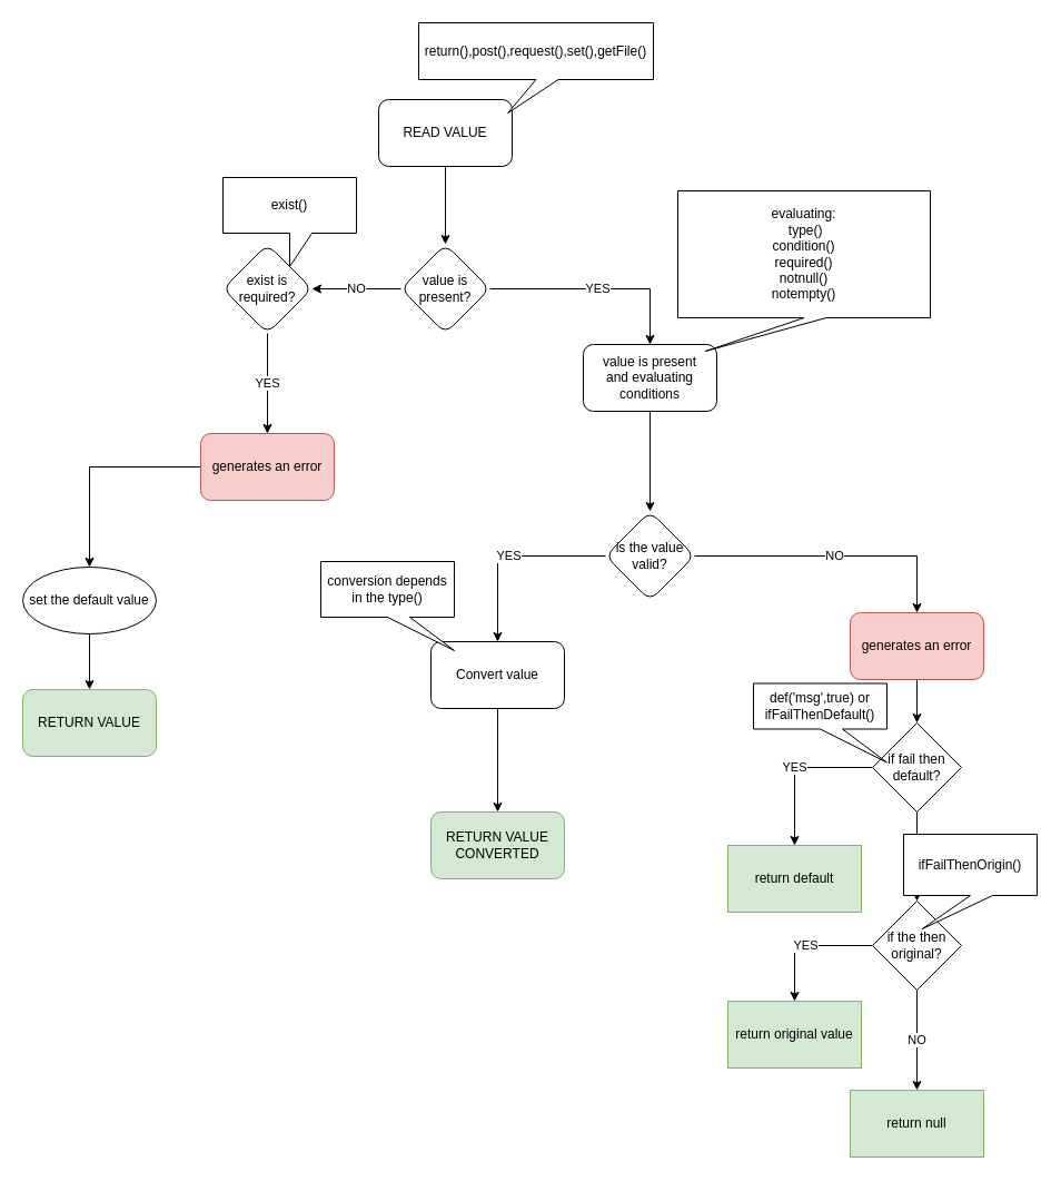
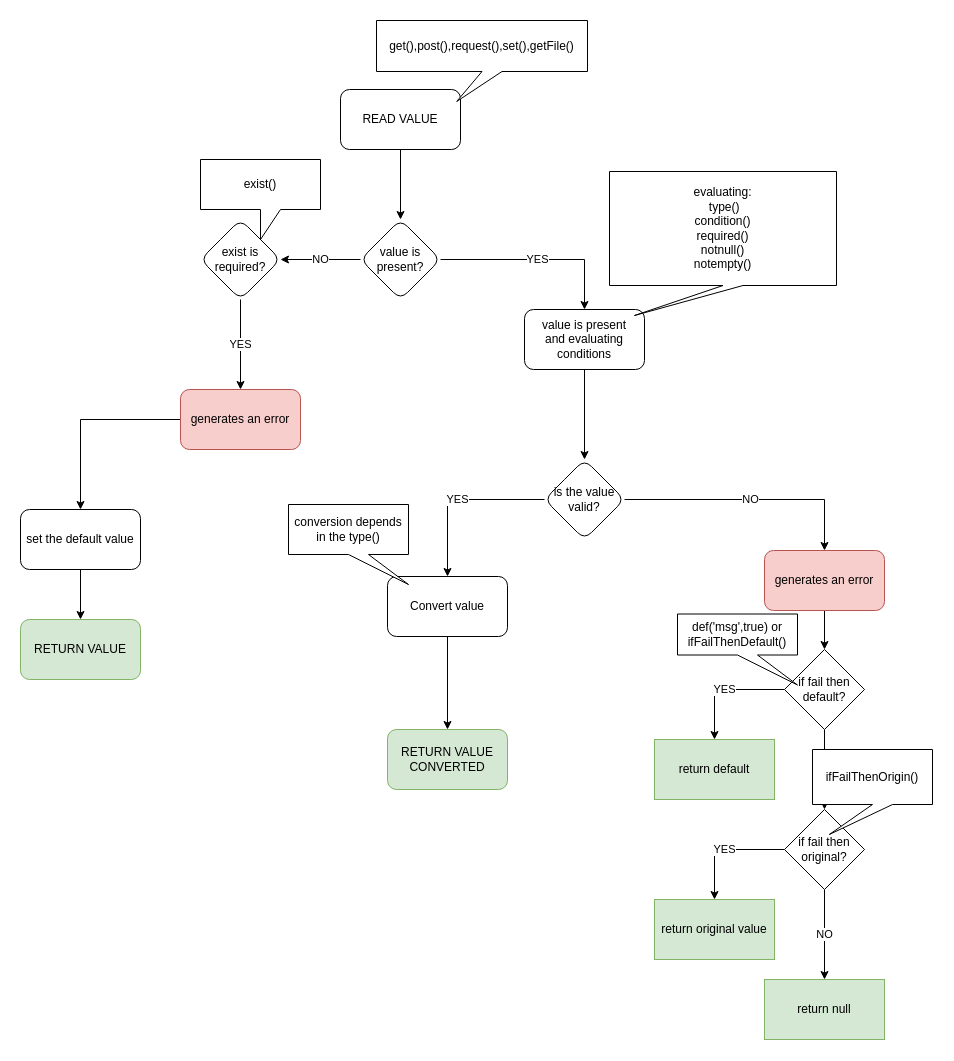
  <mxCell id="0" />
  <mxCell id="1" parent="0" />
  <mxCell id="2" value="" style="edgeStyle=orthogonalEdgeStyle;rounded=0;orthogonalLoop=1;jettySize=auto;html=1;" parent="1" source="3" target="6" edge="1"><mxGeometry relative="1" as="geometry" /></mxCell>
  <mxCell id="3" value="READ VALUE" style="rounded=1;whiteSpace=wrap;html=1;" parent="1" vertex="1"><mxGeometry x="340" y="89" width="120" height="60" as="geometry" /></mxCell>
  <mxCell id="4" value="NO" style="edgeStyle=orthogonalEdgeStyle;rounded=0;orthogonalLoop=1;jettySize=auto;html=1;" parent="1" source="6" target="8" edge="1"><mxGeometry relative="1" as="geometry" /></mxCell>
  <mxCell id="5" value="YES" style="edgeStyle=orthogonalEdgeStyle;rounded=0;orthogonalLoop=1;jettySize=auto;html=1;" parent="1" source="6" target="17" edge="1"><mxGeometry relative="1" as="geometry"><mxPoint x="400" y="379" as="targetPoint" /></mxGeometry></mxCell>
  <mxCell id="6" value="value is present?" style="rhombus;whiteSpace=wrap;html=1;rounded=1;" parent="1" vertex="1"><mxGeometry x="360" y="219" width="80" height="80" as="geometry" /></mxCell>
  <mxCell id="7" value="YES" style="edgeStyle=orthogonalEdgeStyle;rounded=0;orthogonalLoop=1;jettySize=auto;html=1;" parent="1" source="8" target="11" edge="1"><mxGeometry relative="1" as="geometry" /></mxCell>
  <mxCell id="8" value="exist is required?" style="rhombus;whiteSpace=wrap;html=1;rounded=1;" parent="1" vertex="1"><mxGeometry x="200" y="219" width="80" height="80" as="geometry" /></mxCell>
  <mxCell id="9" value="" style="edgeStyle=orthogonalEdgeStyle;rounded=0;orthogonalLoop=1;jettySize=auto;html=1;" edge="1" parent="1" source="17" target="16"><mxGeometry relative="1" as="geometry"><mxPoint x="400" y="459" as="sourcePoint" /></mxGeometry></mxCell>
  <mxCell id="10" style="edgeStyle=orthogonalEdgeStyle;rounded=0;orthogonalLoop=1;jettySize=auto;html=1;" parent="1" source="11" target="13" edge="1"><mxGeometry relative="1" as="geometry" /></mxCell>
  <mxCell id="11" value="generates an error" style="whiteSpace=wrap;html=1;rounded=1;align=center;fillColor=#f8cecc;strokeColor=#b85450;" parent="1" vertex="1"><mxGeometry x="180" y="389" width="120" height="60" as="geometry" /></mxCell>
  <mxCell id="12" style="edgeStyle=orthogonalEdgeStyle;rounded=0;orthogonalLoop=1;jettySize=auto;html=1;" edge="1" parent="1" source="13" target="20"><mxGeometry relative="1" as="geometry" /></mxCell>
- <mxCell id="13" value="set the default value" style="ellipse;whiteSpace=wrap;html=1;" parent="1" vertex="1"><mxGeometry x="20" y="509" width="120" height="60" as="geometry" /></mxCell>
+ <mxCell id="13" value="set the default value" style="whiteSpace=wrap;html=1;rounded=1;" parent="1" vertex="1"><mxGeometry x="20" y="509" width="120" height="60" as="geometry" /></mxCell>
  <mxCell id="14" value="NO" style="edgeStyle=orthogonalEdgeStyle;rounded=0;orthogonalLoop=1;jettySize=auto;html=1;" edge="1" parent="1" source="16" target="19"><mxGeometry relative="1" as="geometry" /></mxCell>
  <mxCell id="15" value="YES" style="edgeStyle=orthogonalEdgeStyle;rounded=0;orthogonalLoop=1;jettySize=auto;html=1;entryX=0.5;entryY=0;entryDx=0;entryDy=0;" edge="1" parent="1" source="16" target="22"><mxGeometry relative="1" as="geometry"><mxPoint x="584" y="709" as="targetPoint" /></mxGeometry></mxCell>
  <mxCell id="16" value="is the value valid?" style="rhombus;whiteSpace=wrap;html=1;rounded=1;" vertex="1" parent="1"><mxGeometry x="544" y="459" width="80" height="80" as="geometry" /></mxCell>
  <mxCell id="17" value="value is present&lt;br&gt;and evaluating conditions" style="rounded=1;whiteSpace=wrap;html=1;" vertex="1" parent="1"><mxGeometry x="524" y="309" width="120" height="60" as="geometry" /></mxCell>
  <mxCell id="18" style="edgeStyle=orthogonalEdgeStyle;rounded=0;orthogonalLoop=1;jettySize=auto;html=1;" edge="1" parent="1" source="19" target="26"><mxGeometry relative="1" as="geometry" /></mxCell>
  <mxCell id="19" value="generates an error" style="whiteSpace=wrap;html=1;rounded=1;fillColor=#f8cecc;strokeColor=#b85450;" vertex="1" parent="1"><mxGeometry x="764" y="550" width="120" height="60" as="geometry" /></mxCell>
  <mxCell id="20" value="RETURN VALUE" style="rounded=1;whiteSpace=wrap;html=1;fillColor=#d5e8d4;strokeColor=#82b366;" vertex="1" parent="1"><mxGeometry x="20" y="619" width="120" height="60" as="geometry" /></mxCell>
  <mxCell id="21" value="" style="edgeStyle=orthogonalEdgeStyle;rounded=0;orthogonalLoop=1;jettySize=auto;html=1;" edge="1" parent="1" source="22" target="23"><mxGeometry relative="1" as="geometry" /></mxCell>
  <mxCell id="22" value="Convert value" style="whiteSpace=wrap;html=1;rounded=1;" vertex="1" parent="1"><mxGeometry x="387" y="576" width="120" height="60" as="geometry" /></mxCell>
  <mxCell id="23" value="RETURN VALUE CONVERTED" style="whiteSpace=wrap;html=1;rounded=1;fillColor=#d5e8d4;strokeColor=#82b366;" vertex="1" parent="1"><mxGeometry x="387" y="729" width="120" height="60" as="geometry" /></mxCell>
  <mxCell id="24" value="YES" style="edgeStyle=orthogonalEdgeStyle;rounded=0;orthogonalLoop=1;jettySize=auto;html=1;" edge="1" parent="1" source="26" target="27"><mxGeometry relative="1" as="geometry" /></mxCell>
  <mxCell id="25" value="NO" style="edgeStyle=orthogonalEdgeStyle;rounded=0;orthogonalLoop=1;jettySize=auto;html=1;" edge="1" parent="1" source="26" target="30"><mxGeometry relative="1" as="geometry" /></mxCell>
  <mxCell id="26" value="if fail then default?" style="rhombus;whiteSpace=wrap;html=1;" vertex="1" parent="1"><mxGeometry x="784" y="649" width="80" height="80" as="geometry" /></mxCell>
- <mxCell id="27" value="return default" style="whiteSpace=wrap;html=1;fillColor=#d5e8d4;strokeColor=#82b366;" vertex="1" parent="1"><mxGeometry x="654" y="759" width="120" height="60" as="geometry" /></mxCell>
+ <mxCell id="27" value="return default" style="whiteSpace=wrap;html=1;fillColor=#d5e8d4;strokeColor=#82b366;" vertex="1" parent="1"><mxGeometry x="654" y="739" width="120" height="60" as="geometry" /></mxCell>
  <mxCell id="28" value="YES" style="edgeStyle=orthogonalEdgeStyle;rounded=0;orthogonalLoop=1;jettySize=auto;html=1;" edge="1" parent="1" source="30" target="31"><mxGeometry relative="1" as="geometry" /></mxCell>
  <mxCell id="29" value="NO" style="edgeStyle=orthogonalEdgeStyle;rounded=0;orthogonalLoop=1;jettySize=auto;html=1;" edge="1" parent="1" source="30" target="32"><mxGeometry relative="1" as="geometry" /></mxCell>
- <mxCell id="30" value="if the then original?" style="rhombus;whiteSpace=wrap;html=1;" vertex="1" parent="1"><mxGeometry x="784" y="809" width="80" height="80" as="geometry" /></mxCell>
+ <mxCell id="30" value="if fail then original?" style="rhombus;whiteSpace=wrap;html=1;" vertex="1" parent="1"><mxGeometry x="784" y="809" width="80" height="80" as="geometry" /></mxCell>
  <mxCell id="31" value="return original value" style="whiteSpace=wrap;html=1;fillColor=#d5e8d4;strokeColor=#82b366;" vertex="1" parent="1"><mxGeometry x="654" y="899" width="120" height="60" as="geometry" /></mxCell>
  <mxCell id="32" value="return null" style="whiteSpace=wrap;html=1;fillColor=#d5e8d4;strokeColor=#82b366;" vertex="1" parent="1"><mxGeometry x="764" y="979" width="120" height="60" as="geometry" /></mxCell>
  <mxCell id="33" value="exist()" style="shape=callout;whiteSpace=wrap;html=1;perimeter=calloutPerimeter;" vertex="1" parent="1"><mxGeometry x="200" y="159" width="120" height="80" as="geometry" /></mxCell>
- <mxCell id="34" value="return(),post(),request(),set(),getFile()" style="shape=callout;whiteSpace=wrap;html=1;perimeter=calloutPerimeter;position2=0.38;" vertex="1" parent="1"><mxGeometry x="376" y="20" width="211" height="81" as="geometry" /></mxCell>
+ <mxCell id="34" value="get(),post(),request(),set(),getFile()" style="shape=callout;whiteSpace=wrap;html=1;perimeter=calloutPerimeter;position2=0.38;" vertex="1" parent="1"><mxGeometry x="376" y="20" width="211" height="81" as="geometry" /></mxCell>
  <mxCell id="35" value="evaluating:&lt;br&gt;&amp;nbsp;type() &lt;br&gt;condition()&lt;br&gt;required()&lt;br&gt;notnull()&lt;br&gt;notempty()" style="shape=callout;whiteSpace=wrap;html=1;perimeter=calloutPerimeter;position2=0.11;" vertex="1" parent="1"><mxGeometry x="609" y="171" width="227" height="144" as="geometry" /></mxCell>
  <mxCell id="36" value="conversion depends in the type()" style="shape=callout;whiteSpace=wrap;html=1;perimeter=calloutPerimeter;position2=1;" vertex="1" parent="1"><mxGeometry x="288" y="504" width="120" height="80" as="geometry" /></mxCell>
  <mxCell id="37" value="def('msg',true) or&lt;br&gt;ifFailThenDefault()" style="shape=callout;whiteSpace=wrap;html=1;perimeter=calloutPerimeter;position2=1;" vertex="1" parent="1"><mxGeometry x="677" y="613.5" width="120" height="71" as="geometry" /></mxCell>
  <mxCell id="38" value="ifFailThenOrigin()" style="shape=callout;whiteSpace=wrap;html=1;perimeter=calloutPerimeter;position2=0.14;" vertex="1" parent="1"><mxGeometry x="812" y="749" width="120" height="85" as="geometry" /></mxCell>
